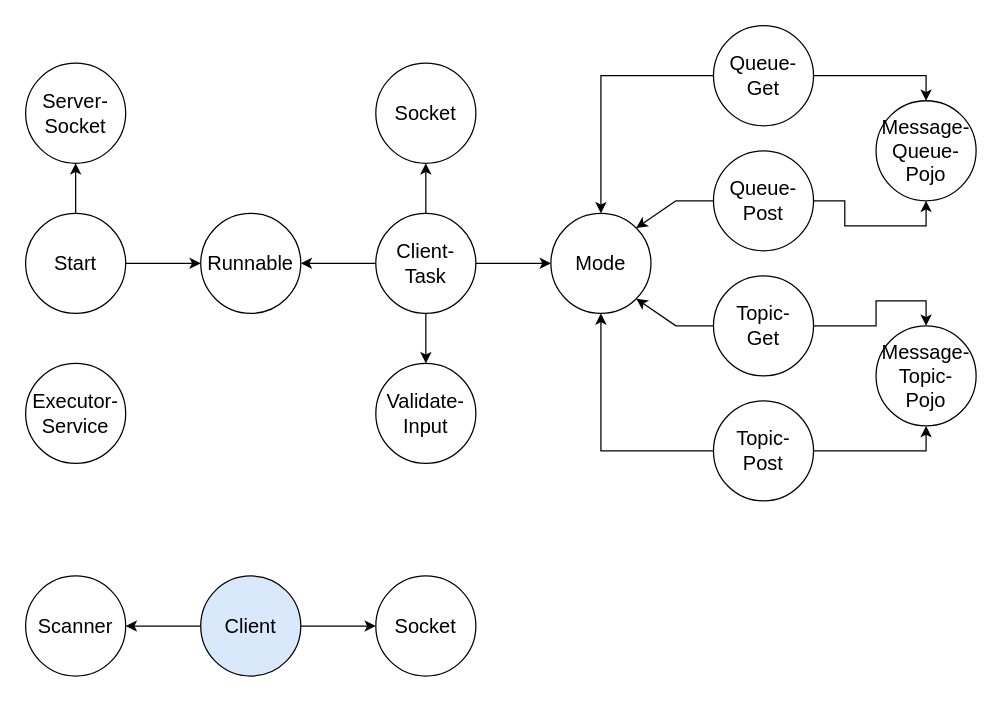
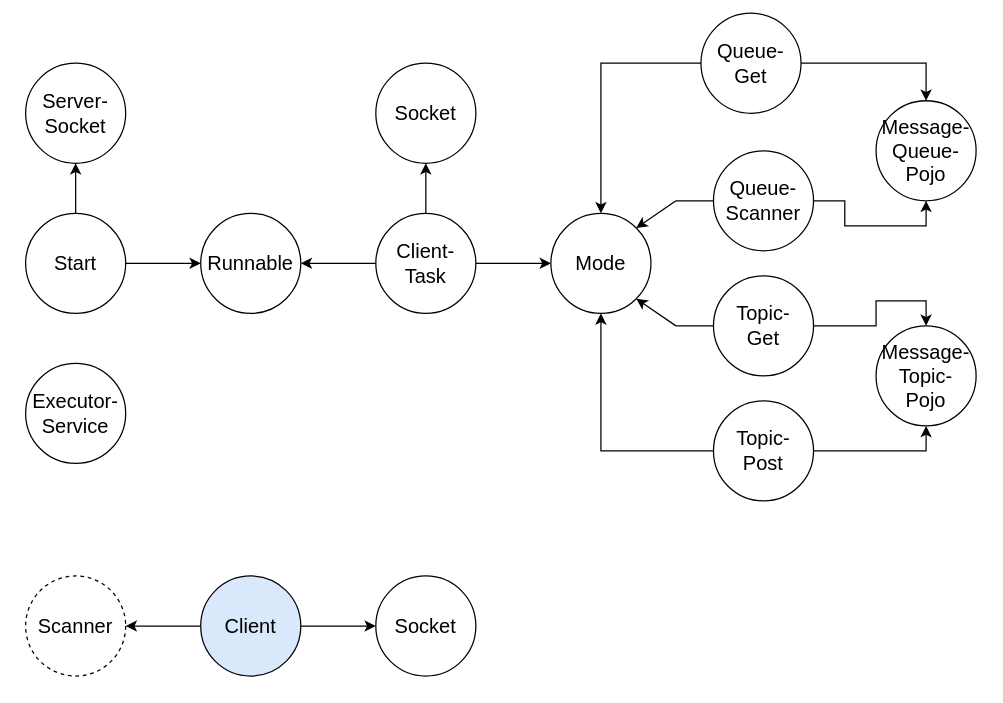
  <mxCell id="0" />
  <mxCell id="1" parent="0" />
  <mxCell id="2" style="edgeStyle=orthogonalEdgeStyle;rounded=0;orthogonalLoop=1;jettySize=auto;html=1;" edge="1" parent="1" source="4" target="7"><mxGeometry relative="1" as="geometry" /></mxCell>
  <mxCell id="3" style="edgeStyle=orthogonalEdgeStyle;rounded=0;orthogonalLoop=1;jettySize=auto;html=1;entryX=0.5;entryY=1;entryDx=0;entryDy=0;" edge="1" parent="1" source="4" target="5"><mxGeometry relative="1" as="geometry" /></mxCell>
  <mxCell id="4" value="&lt;font size=&quot;3&quot;&gt;Start&lt;/font&gt;" style="ellipse;whiteSpace=wrap;html=1;aspect=fixed;" vertex="1" parent="1"><mxGeometry x="20" y="170" width="80" height="80" as="geometry" /></mxCell>
  <mxCell id="5" value="&lt;font size=&quot;3&quot;&gt;Server-Socket&lt;/font&gt;" style="ellipse;whiteSpace=wrap;html=1;aspect=fixed;" vertex="1" parent="1"><mxGeometry x="20" y="50" width="80" height="80" as="geometry" /></mxCell>
  <mxCell id="6" value="&lt;font size=&quot;3&quot;&gt;Executor-Service&lt;/font&gt;" style="ellipse;whiteSpace=wrap;html=1;aspect=fixed;" vertex="1" parent="1"><mxGeometry x="20" y="290" width="80" height="80" as="geometry" /></mxCell>
  <mxCell id="7" value="&lt;font size=&quot;3&quot;&gt;Runnable&lt;/font&gt;" style="ellipse;whiteSpace=wrap;html=1;aspect=fixed;" vertex="1" parent="1"><mxGeometry x="160" y="170" width="80" height="80" as="geometry" /></mxCell>
  <mxCell id="8" style="edgeStyle=orthogonalEdgeStyle;rounded=0;orthogonalLoop=1;jettySize=auto;html=1;entryX=0.5;entryY=1;entryDx=0;entryDy=0;" edge="1" parent="1" source="12" target="13"><mxGeometry relative="1" as="geometry" /></mxCell>
- <mxCell id="9" style="edgeStyle=orthogonalEdgeStyle;rounded=0;orthogonalLoop=1;jettySize=auto;html=1;" edge="1" parent="1" source="12" target="14"><mxGeometry relative="1" as="geometry" /></mxCell>
  <mxCell id="10" style="edgeStyle=orthogonalEdgeStyle;rounded=0;orthogonalLoop=1;jettySize=auto;html=1;entryX=0;entryY=0.5;entryDx=0;entryDy=0;" edge="1" parent="1" source="12" target="15"><mxGeometry relative="1" as="geometry" /></mxCell>
  <mxCell id="11" style="edgeStyle=orthogonalEdgeStyle;rounded=0;orthogonalLoop=1;jettySize=auto;html=1;entryX=1;entryY=0.5;entryDx=0;entryDy=0;" edge="1" parent="1" source="12" target="7"><mxGeometry relative="1" as="geometry" /></mxCell>
  <mxCell id="12" value="&lt;font size=&quot;3&quot;&gt;Client-Task&lt;/font&gt;" style="ellipse;whiteSpace=wrap;html=1;aspect=fixed;" vertex="1" parent="1"><mxGeometry x="300" y="170" width="80" height="80" as="geometry" /></mxCell>
  <mxCell id="13" value="&lt;font size=&quot;3&quot;&gt;Socket&lt;/font&gt;" style="ellipse;whiteSpace=wrap;html=1;aspect=fixed;" vertex="1" parent="1"><mxGeometry x="300" y="50" width="80" height="80" as="geometry" /></mxCell>
- <mxCell id="14" value="&lt;font size=&quot;3&quot;&gt;Validate-Input&lt;/font&gt;" style="ellipse;whiteSpace=wrap;html=1;aspect=fixed;" vertex="1" parent="1"><mxGeometry x="300" y="290" width="80" height="80" as="geometry" /></mxCell>
  <mxCell id="15" value="&lt;font size=&quot;3&quot;&gt;Mode&lt;/font&gt;" style="ellipse;whiteSpace=wrap;html=1;aspect=fixed;" vertex="1" parent="1"><mxGeometry x="440" y="170" width="80" height="80" as="geometry" /></mxCell>
  <mxCell id="16" style="edgeStyle=orthogonalEdgeStyle;rounded=0;orthogonalLoop=1;jettySize=auto;html=1;entryX=0.5;entryY=0;entryDx=0;entryDy=0;" edge="1" parent="1" source="18" target="15"><mxGeometry relative="1" as="geometry" /></mxCell>
  <mxCell id="17" style="edgeStyle=orthogonalEdgeStyle;rounded=0;orthogonalLoop=1;jettySize=auto;html=1;entryX=0.5;entryY=0;entryDx=0;entryDy=0;" edge="1" parent="1" source="18" target="30"><mxGeometry relative="1" as="geometry" /></mxCell>
- <mxCell id="18" value="&lt;font size=&quot;3&quot;&gt;Queue-Get&lt;/font&gt;" style="ellipse;whiteSpace=wrap;html=1;aspect=fixed;" vertex="1" parent="1"><mxGeometry x="570" y="20" width="80" height="80" as="geometry" /></mxCell>
+ <mxCell id="18" value="&lt;font size=&quot;3&quot;&gt;Queue-Get&lt;/font&gt;" style="ellipse;whiteSpace=wrap;html=1;aspect=fixed;" vertex="1" parent="1"><mxGeometry x="560" y="10" width="80" height="80" as="geometry" /></mxCell>
  <mxCell id="19" style="edgeStyle=orthogonalEdgeStyle;rounded=0;orthogonalLoop=1;jettySize=auto;html=1;entryX=0.5;entryY=1;entryDx=0;entryDy=0;" edge="1" parent="1" source="20" target="30"><mxGeometry relative="1" as="geometry" /></mxCell>
- <mxCell id="20" value="&lt;font size=&quot;3&quot;&gt;Queue-Post&lt;/font&gt;" style="ellipse;whiteSpace=wrap;html=1;aspect=fixed;" vertex="1" parent="1"><mxGeometry x="570" y="120" width="80" height="80" as="geometry" /></mxCell>
+ <mxCell id="20" value="&lt;font size=&quot;3&quot;&gt;Queue-Scanner&lt;/font&gt;" style="ellipse;whiteSpace=wrap;html=1;aspect=fixed;" vertex="1" parent="1"><mxGeometry x="570" y="120" width="80" height="80" as="geometry" /></mxCell>
  <mxCell id="21" style="edgeStyle=orthogonalEdgeStyle;rounded=0;orthogonalLoop=1;jettySize=auto;html=1;entryX=0.5;entryY=1;entryDx=0;entryDy=0;" edge="1" parent="1" source="23" target="15"><mxGeometry relative="1" as="geometry" /></mxCell>
  <mxCell id="22" style="edgeStyle=orthogonalEdgeStyle;rounded=0;orthogonalLoop=1;jettySize=auto;html=1;entryX=0.5;entryY=1;entryDx=0;entryDy=0;" edge="1" parent="1" source="23" target="31"><mxGeometry relative="1" as="geometry" /></mxCell>
  <mxCell id="23" value="&lt;font size=&quot;3&quot;&gt;Topic-&lt;br&gt;Post&lt;/font&gt;" style="ellipse;whiteSpace=wrap;html=1;aspect=fixed;" vertex="1" parent="1"><mxGeometry x="570" y="320" width="80" height="80" as="geometry" /></mxCell>
  <mxCell id="24" style="edgeStyle=orthogonalEdgeStyle;rounded=0;orthogonalLoop=1;jettySize=auto;html=1;entryX=0.5;entryY=0;entryDx=0;entryDy=0;" edge="1" parent="1" source="25" target="31"><mxGeometry relative="1" as="geometry"><Array as="points"><mxPoint x="700" y="260" /><mxPoint x="700" y="240" /><mxPoint x="740" y="240" /></Array></mxGeometry></mxCell>
  <mxCell id="25" value="&lt;span style=&quot;font-size: medium&quot;&gt;Topic&lt;/span&gt;&lt;font size=&quot;3&quot;&gt;-&lt;br&gt;Get&lt;/font&gt;" style="ellipse;whiteSpace=wrap;html=1;aspect=fixed;" vertex="1" parent="1"><mxGeometry x="570" y="220" width="80" height="80" as="geometry" /></mxCell>
  <mxCell id="26" value="" style="endArrow=none;html=1;entryX=0;entryY=0.5;entryDx=0;entryDy=0;" edge="1" parent="1" target="20"><mxGeometry width="50" height="50" relative="1" as="geometry"><mxPoint x="540" y="160" as="sourcePoint" /><mxPoint x="570" y="130" as="targetPoint" /></mxGeometry></mxCell>
  <mxCell id="27" value="" style="endArrow=none;html=1;entryX=0;entryY=0.5;entryDx=0;entryDy=0;" edge="1" parent="1" target="25"><mxGeometry width="50" height="50" relative="1" as="geometry"><mxPoint x="540" y="260" as="sourcePoint" /><mxPoint x="560" y="250" as="targetPoint" /></mxGeometry></mxCell>
  <mxCell id="28" value="" style="endArrow=classic;html=1;entryX=1;entryY=0;entryDx=0;entryDy=0;" edge="1" parent="1" target="15"><mxGeometry width="50" height="50" relative="1" as="geometry"><mxPoint x="540" y="160" as="sourcePoint" /><mxPoint x="580" y="230" as="targetPoint" /></mxGeometry></mxCell>
  <mxCell id="29" value="" style="endArrow=classic;html=1;entryX=1;entryY=1;entryDx=0;entryDy=0;" edge="1" parent="1" target="15"><mxGeometry width="50" height="50" relative="1" as="geometry"><mxPoint x="540" y="260" as="sourcePoint" /><mxPoint x="580" y="260" as="targetPoint" /></mxGeometry></mxCell>
  <mxCell id="30" value="&lt;font size=&quot;3&quot;&gt;Message-Queue-Pojo&lt;/font&gt;" style="ellipse;whiteSpace=wrap;html=1;aspect=fixed;" vertex="1" parent="1"><mxGeometry x="700" y="80" width="80" height="80" as="geometry" /></mxCell>
  <mxCell id="31" value="&lt;font size=&quot;3&quot;&gt;Message-Topic-&lt;br&gt;Pojo&lt;/font&gt;" style="ellipse;whiteSpace=wrap;html=1;aspect=fixed;" vertex="1" parent="1"><mxGeometry x="700" y="260" width="80" height="80" as="geometry" /></mxCell>
  <mxCell id="32" style="edgeStyle=orthogonalEdgeStyle;rounded=0;orthogonalLoop=1;jettySize=auto;html=1;entryX=1;entryY=0.5;entryDx=0;entryDy=0;" edge="1" parent="1" source="34" target="35"><mxGeometry relative="1" as="geometry" /></mxCell>
  <mxCell id="33" style="edgeStyle=orthogonalEdgeStyle;rounded=0;orthogonalLoop=1;jettySize=auto;html=1;entryX=0;entryY=0.5;entryDx=0;entryDy=0;" edge="1" parent="1" source="34" target="36"><mxGeometry relative="1" as="geometry" /></mxCell>
  <mxCell id="34" value="&lt;font size=&quot;3&quot;&gt;Client&lt;/font&gt;" style="ellipse;whiteSpace=wrap;html=1;aspect=fixed;fillColor=#dae8fc;" vertex="1" parent="1"><mxGeometry x="160" y="460" width="80" height="80" as="geometry" /></mxCell>
- <mxCell id="35" value="&lt;font size=&quot;3&quot;&gt;Scanner&lt;/font&gt;" style="ellipse;whiteSpace=wrap;html=1;aspect=fixed;" vertex="1" parent="1"><mxGeometry x="20" y="460" width="80" height="80" as="geometry" /></mxCell>
+ <mxCell id="35" value="&lt;font size=&quot;3&quot;&gt;Scanner&lt;/font&gt;" style="ellipse;whiteSpace=wrap;html=1;aspect=fixed;dashed=1;" vertex="1" parent="1"><mxGeometry x="20" y="460" width="80" height="80" as="geometry" /></mxCell>
  <mxCell id="36" value="&lt;font size=&quot;3&quot;&gt;Socket&lt;/font&gt;" style="ellipse;whiteSpace=wrap;html=1;aspect=fixed;" vertex="1" parent="1"><mxGeometry x="300" y="460" width="80" height="80" as="geometry" /></mxCell>
